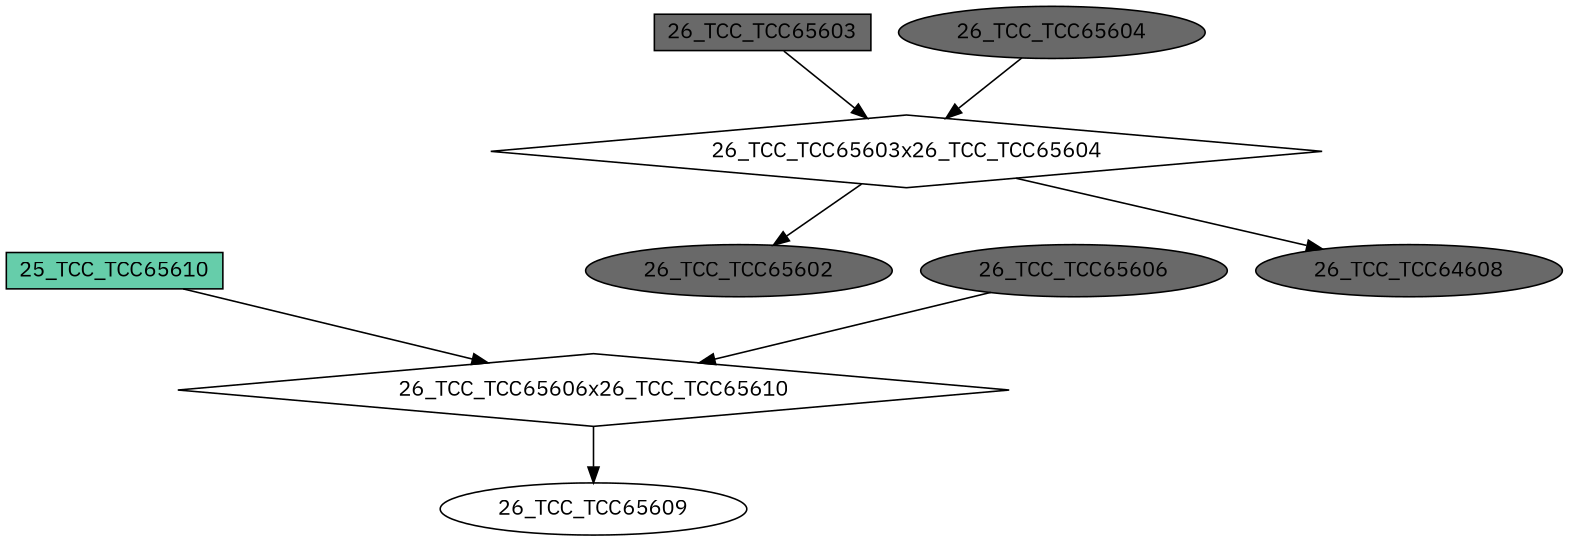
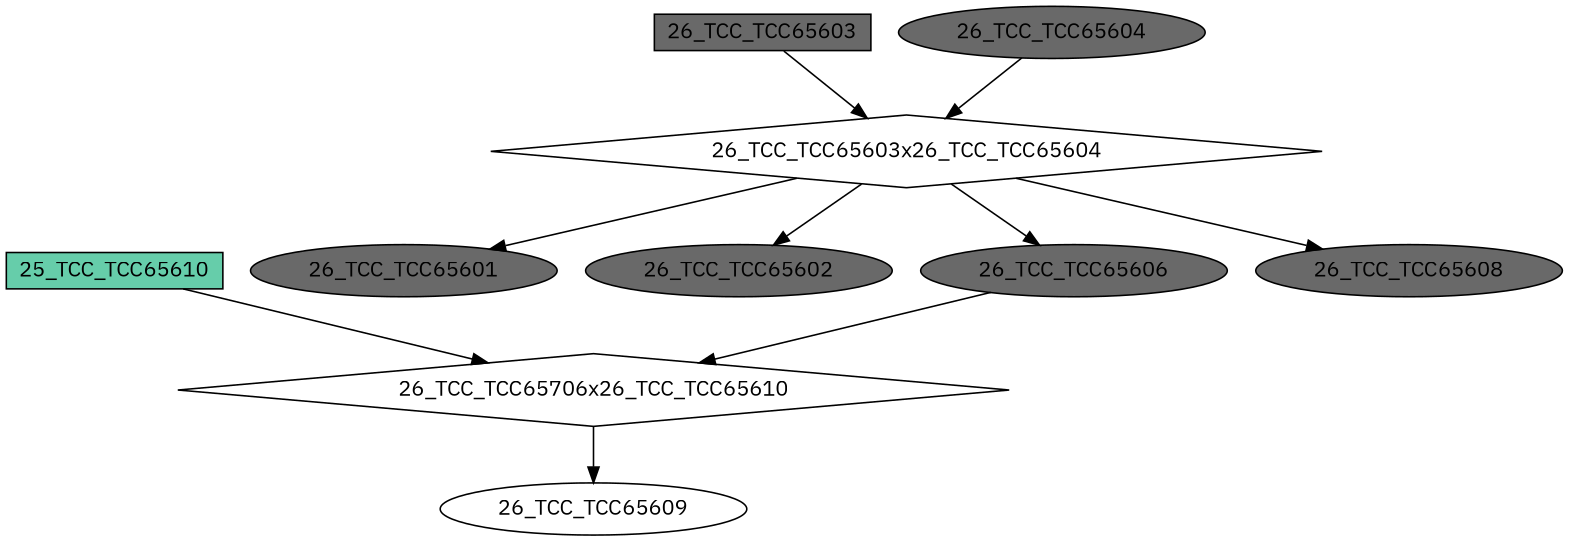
  digraph {
    fontname="IBM Plex Sans"
    node [fillcolor=dimgrey fontcolor=black fontname="IBM Plex Sans" regular=0 shape=ellipse style=filled]
    edge [fontname="IBM Plex Sans"]
+   "26_TCC_TCC65601" [height=0.3 width=0.5]
    "26_TCC_TCC65603x26_TCC_TCC65604" [height=.1 shape=diamond width=.1 fillcolor="" fontcolor="" regular="" style=""]
    "26_TCC_TCC65602" [height=0.3 width=0.5]
    "26_TCC_TCC65606" [height=0.3 width=0.5]
-   "26_TCC_TCC65608" [height=0.3 width=0.5 label="26_TCC_TCC64608"]
-   "26_TCC_TCC65606x26_TCC_TCC65610" [height=.1 shape=diamond width=.1 fillcolor="" fontcolor="" regular="" style=""]
+   "26_TCC_TCC65608" [height=0.3 width=0.5]
+   "26_TCC_TCC65606x26_TCC_TCC65610" [height=.1 shape=diamond width=.1 label="26_TCC_TCC65706x26_TCC_TCC65610" fillcolor="" fontcolor="" regular="" style=""]
    "26_TCC_TCC65609" [fillcolor=white height=0.3 width=0.5]
    "26_TCC_TCC65603" [height=0.3 shape=box width=0.5]
    "26_TCC_TCC65604" [height=0.3 width=0.5]
    n10 [fillcolor=aquamarine3 height=0.3 label="25_TCC_TCC65610" shape=box width=0.5]
+   "26_TCC_TCC65603x26_TCC_TCC65604" -> "26_TCC_TCC65601"
    "26_TCC_TCC65603x26_TCC_TCC65604" -> "26_TCC_TCC65602"
+   "26_TCC_TCC65603x26_TCC_TCC65604" -> "26_TCC_TCC65606"
    "26_TCC_TCC65603x26_TCC_TCC65604" -> "26_TCC_TCC65608"
    "26_TCC_TCC65606" -> "26_TCC_TCC65606x26_TCC_TCC65610"
    "26_TCC_TCC65606x26_TCC_TCC65610" -> "26_TCC_TCC65609"
    "26_TCC_TCC65603" -> "26_TCC_TCC65603x26_TCC_TCC65604"
    "26_TCC_TCC65604" -> "26_TCC_TCC65603x26_TCC_TCC65604"
    n10 -> "26_TCC_TCC65606x26_TCC_TCC65610"
  }
